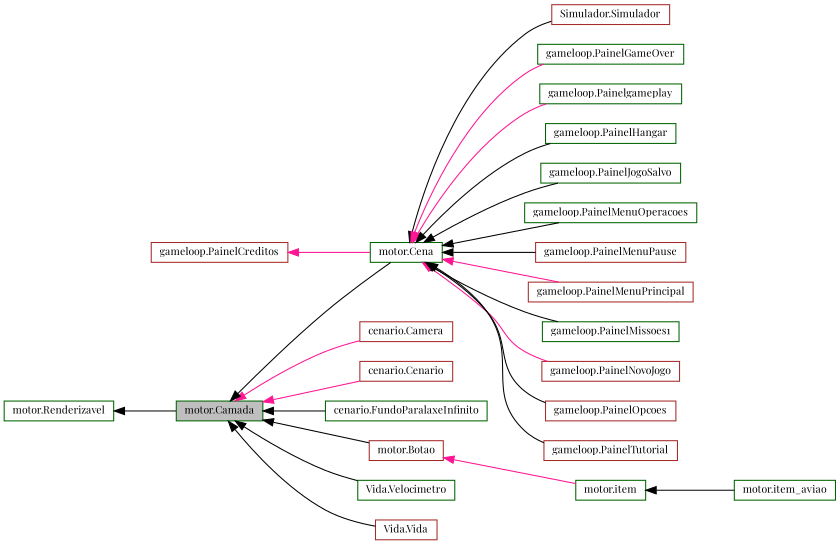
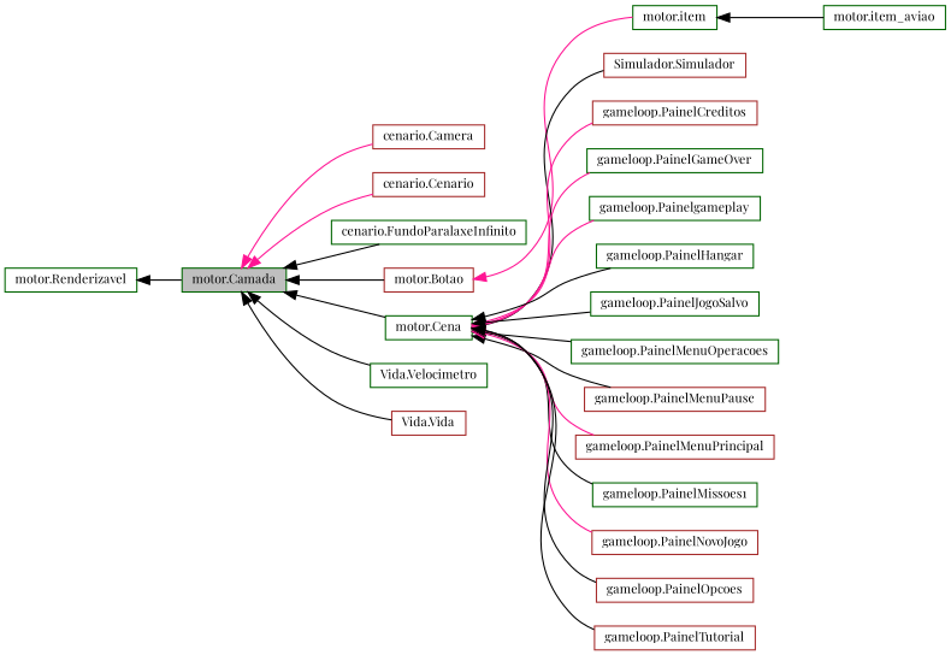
  digraph {
    fontname="Playfair Display"
    rankdir=LR
    node [color=darkgreen fillcolor=white fontname="Playfair Display" fontsize=10 shape=record style=filled]
    edge [color=black dir=back fontname="Playfair Display" fontsize=10 labelfontname=Helvetica labelfontsize=10 style=solid]
    n1 [fillcolor=grey75 fontcolor=black height=0.2 label="motor.Camada" width=0.4]
    n2 [color=brown height=0.2 label="cenario.Camera" width=0.4]
    n3 [color=brown height=0.2 label="cenario.Cenario" width=0.4]
    n4 [height=0.2 label="cenario.FundoParalaxeInfinito" width=0.4]
    n5 [color=brown height=0.2 label="motor.Botao" width=0.4]
    n6 [height=0.2 label="motor.Cena" width=0.4]
    n7 [height=0.2 label="Vida.Velocimetro" width=0.4]
    n8 [color=brown height=0.2 label="Vida.Vida" width=0.4]
    n9 [height=0.2 label="motor.item" width=0.4]
    n10 [color=brown height=0.2 label="Simulador.Simulador" width=0.4]
    n11 [color=brown height=0.2 label="gameloop.PainelCreditos" width=0.4]
    n12 [height=0.2 label="gameloop.PainelGameOver" width=0.4]
    n13 [height=0.2 label="gameloop.Painelgameplay" width=0.4]
    n14 [height=0.2 label="gameloop.PainelHangar" width=0.4]
    n15 [height=0.2 label="gameloop.PainelJogoSalvo" width=0.4]
    n16 [height=0.2 label="gameloop.PainelMenuOperacoes" width=0.4]
    n17 [color=brown height=0.2 label="gameloop.PainelMenuPause" width=0.4]
    n18 [color=brown height=0.2 label="gameloop.PainelMenuPrincipal" width=0.4]
    n19 [height=0.2 label="gameloop.PainelMissoes1" width=0.4]
    n20 [color=brown height=0.2 label="gameloop.PainelNovoJogo" width=0.4]
    n21 [color=brown height=0.2 label="gameloop.PainelOpcoes" width=0.4]
    n22 [color=brown height=0.2 label="gameloop.PainelTutorial" width=0.4]
    n23 [height=0.2 label="motor.Renderizavel" width=0.4]
    n24 [height=0.2 label="motor.item_aviao" width=0.4]
    n1 -> n2 [color=deeppink]
    n1 -> n3 [color=deeppink]
    n1 -> n4
    n1 -> n5
    n1 -> n6
    n1 -> n7
    n1 -> n8
    n5 -> n9 [color=deeppink]
    n6 -> n10
-   n11 -> n6 [color=deeppink]
+   n6 -> n11 [color=deeppink]
    n6 -> n12 [color=deeppink]
    n6 -> n13 [color=deeppink]
    n6 -> n14
    n6 -> n15
    n6 -> n16
    n6 -> n17
    n6 -> n18 [color=deeppink]
    n6 -> n19
    n6 -> n20 [color=deeppink]
    n6 -> n21
    n6 -> n22
    n9 -> n24
    n23 -> n1
  }
